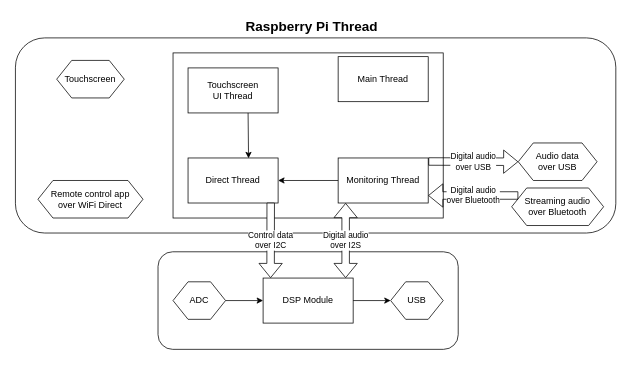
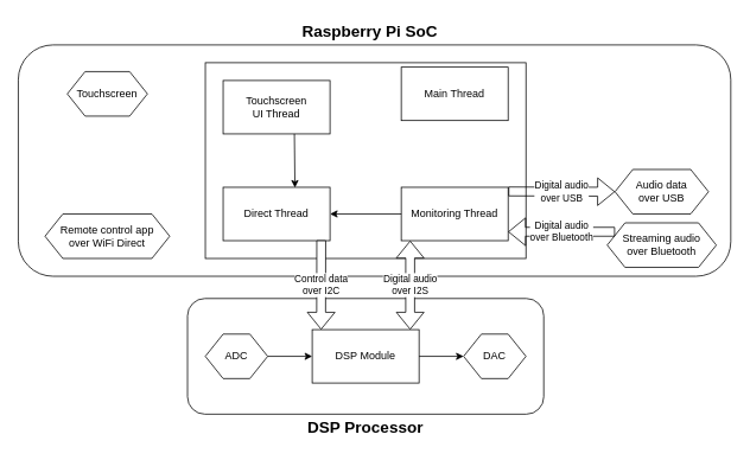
  <mxCell id="0" />
  <mxCell id="1" parent="0" />
  <mxCell id="2" value="" style="rounded=1;whiteSpace=wrap;html=1;" vertex="1" parent="1"><mxGeometry x="20" y="50" width="800" height="260" as="geometry" /></mxCell>
  <mxCell id="3" value="" style="rounded=0;whiteSpace=wrap;html=1;" vertex="1" parent="1"><mxGeometry x="230" y="70" width="360" height="220" as="geometry" /></mxCell>
  <mxCell id="4" value="" style="rounded=1;whiteSpace=wrap;html=1;" vertex="1" parent="1"><mxGeometry x="210" y="335" width="400" height="130" as="geometry" /></mxCell>
  <mxCell id="5" value="DSP Module" style="rounded=0;whiteSpace=wrap;html=1;" vertex="1" parent="1"><mxGeometry x="350" y="370" width="120" height="60" as="geometry" /></mxCell>
- <mxCell id="6" value="USB" style="shape=hexagon;perimeter=hexagonPerimeter2;whiteSpace=wrap;html=1;fixedSize=1;" vertex="1" parent="1"><mxGeometry x="520" y="375" width="70" height="50" as="geometry" /></mxCell>
+ <mxCell id="6" value="DAC" style="shape=hexagon;perimeter=hexagonPerimeter2;whiteSpace=wrap;html=1;fixedSize=1;" vertex="1" parent="1"><mxGeometry x="520" y="375" width="70" height="50" as="geometry" /></mxCell>
  <mxCell id="7" value="Monitoring Thread" style="rounded=0;whiteSpace=wrap;html=1;" vertex="1" parent="1"><mxGeometry x="450" y="210" width="120" height="60" as="geometry" /></mxCell>
  <mxCell id="8" value="Direct Thread" style="rounded=0;whiteSpace=wrap;html=1;" vertex="1" parent="1"><mxGeometry x="250" y="210" width="120" height="60" as="geometry" /></mxCell>
  <mxCell id="9" value="&lt;div&gt;Touchscreen&lt;/div&gt;&lt;div&gt;UI Thread&lt;/div&gt;" style="rounded=0;whiteSpace=wrap;html=1;" vertex="1" parent="1"><mxGeometry x="250" y="90" width="120" height="60" as="geometry" /></mxCell>
  <mxCell id="10" value="Main Thread" style="rounded=0;whiteSpace=wrap;html=1;" vertex="1" parent="1"><mxGeometry x="450" y="75" width="120" height="60" as="geometry" /></mxCell>
  <mxCell id="11" value="" style="shape=flexArrow;endArrow=classic;html=1;rounded=0;" edge="1" parent="1" source="3"><mxGeometry width="50" height="50" relative="1" as="geometry"><mxPoint x="365" y="340" as="sourcePoint" /><mxPoint x="415" y="290" as="targetPoint" /></mxGeometry></mxCell>
  <mxCell id="12" value="" style="shape=flexArrow;endArrow=classic;html=1;rounded=0;" edge="1" parent="1" source="3"><mxGeometry width="50" height="50" relative="1" as="geometry"><mxPoint x="360" y="340" as="sourcePoint" /><mxPoint x="410" y="290" as="targetPoint" /></mxGeometry></mxCell>
  <mxCell id="13" value="Control data&lt;br&gt;over I2C" style="shape=flexArrow;endArrow=classic;html=1;rounded=0;fillColor=#FFFFFF;exitX=0.918;exitY=0.993;exitDx=0;exitDy=0;exitPerimeter=0;" edge="1" parent="1" source="8"><mxGeometry width="50" height="50" relative="1" as="geometry"><mxPoint x="360" y="270" as="sourcePoint" /><mxPoint x="360" y="370" as="targetPoint" /></mxGeometry></mxCell>
  <mxCell id="14" value="Audio data&lt;div&gt;over USB&lt;/div&gt;" style="shape=hexagon;perimeter=hexagonPerimeter2;whiteSpace=wrap;html=1;fixedSize=1;" vertex="1" parent="1"><mxGeometry x="690" y="190" width="105" height="50" as="geometry" /></mxCell>
  <mxCell id="15" value="Touchscreen" style="shape=hexagon;perimeter=hexagonPerimeter2;whiteSpace=wrap;html=1;fixedSize=1;" vertex="1" parent="1"><mxGeometry x="75" y="80" width="90" height="50" as="geometry" /></mxCell>
  <mxCell id="16" value="" style="endArrow=classic;html=1;rounded=0;" edge="1" parent="1" source="23"><mxGeometry width="50" height="50" relative="1" as="geometry"><mxPoint x="270" y="400" as="sourcePoint" /><mxPoint x="350" y="400" as="targetPoint" /></mxGeometry></mxCell>
  <mxCell id="17" value="" style="endArrow=classic;html=1;rounded=0;entryX=0;entryY=0.5;entryDx=0;entryDy=0;" edge="1" parent="1" target="6"><mxGeometry width="50" height="50" relative="1" as="geometry"><mxPoint x="470" y="400" as="sourcePoint" /><mxPoint x="500" y="360" as="targetPoint" /></mxGeometry></mxCell>
  <mxCell id="18" value="Remote control app&lt;div&gt;over WiFi Direct&lt;/div&gt;" style="shape=hexagon;perimeter=hexagonPerimeter2;whiteSpace=wrap;html=1;fixedSize=1;" vertex="1" parent="1"><mxGeometry x="50" y="240" width="140" height="50" as="geometry" /></mxCell>
  <mxCell id="19" value="Digital audio&lt;br&gt;over USB" style="shape=flexArrow;endArrow=classic;html=1;rounded=0;entryX=0;entryY=0.5;entryDx=0;entryDy=0;exitX=1.002;exitY=0.078;exitDx=0;exitDy=0;exitPerimeter=0;" edge="1" parent="1" source="7" target="14"><mxGeometry width="50" height="50" relative="1" as="geometry"><mxPoint x="570" y="240" as="sourcePoint" /><mxPoint x="620" y="190" as="targetPoint" /></mxGeometry></mxCell>
  <mxCell id="20" value="" style="endArrow=classic;html=1;rounded=0;entryX=1;entryY=0.75;entryDx=0;entryDy=0;exitX=0;exitY=0.75;exitDx=0;exitDy=0;" edge="1" parent="1"><mxGeometry width="50" height="50" relative="1" as="geometry"><mxPoint x="450" y="240" as="sourcePoint" /><mxPoint x="370" y="240" as="targetPoint" /></mxGeometry></mxCell>
  <mxCell id="21" value="Digital audio&lt;br&gt;over I2S" style="shape=flexArrow;endArrow=classic;startArrow=classic;html=1;rounded=0;fillColor=#FFFFFF;" edge="1" parent="1"><mxGeometry width="100" height="100" relative="1" as="geometry"><mxPoint x="460" y="370" as="sourcePoint" /><mxPoint x="460" y="270" as="targetPoint" /></mxGeometry></mxCell>
  <mxCell id="22" value="" style="endArrow=classic;html=1;rounded=0;" edge="1" parent="1" target="23"><mxGeometry width="50" height="50" relative="1" as="geometry"><mxPoint x="270" y="400" as="sourcePoint" /><mxPoint x="350" y="400" as="targetPoint" /></mxGeometry></mxCell>
  <mxCell id="23" value="ADC" style="shape=hexagon;perimeter=hexagonPerimeter2;whiteSpace=wrap;html=1;fixedSize=1;" vertex="1" parent="1"><mxGeometry x="230" y="375" width="70" height="50" as="geometry" /></mxCell>
  <mxCell id="24" value="Streaming audio&lt;div&gt;over Bluetooth&lt;/div&gt;" style="shape=hexagon;perimeter=hexagonPerimeter2;whiteSpace=wrap;html=1;fixedSize=1;" vertex="1" parent="1"><mxGeometry x="681.25" y="250" width="122.5" height="50" as="geometry" /></mxCell>
  <mxCell id="25" value="Digital audio&lt;br&gt;over Bluetooth" style="shape=flexArrow;endArrow=classic;html=1;rounded=0;entryX=1;entryY=0.75;entryDx=0;entryDy=0;" edge="1" parent="1"><mxGeometry width="50" height="50" relative="1" as="geometry"><mxPoint x="690" y="260" as="sourcePoint" /><mxPoint x="570" y="260" as="targetPoint" /><mxPoint as="offset" /></mxGeometry></mxCell>
  <mxCell id="26" value="" style="endArrow=classic;html=1;rounded=0;entryX=0.672;entryY=0.007;entryDx=0;entryDy=0;entryPerimeter=0;" edge="1" parent="1" target="8"><mxGeometry width="50" height="50" relative="1" as="geometry"><mxPoint x="330" y="150" as="sourcePoint" /><mxPoint x="380" y="100" as="targetPoint" /></mxGeometry></mxCell>
- <mxCell id="27" value="&lt;h2&gt;Raspberry Pi Thread&lt;/h2&gt;" style="text;html=1;align=center;verticalAlign=middle;whiteSpace=wrap;rounded=0;" vertex="1" parent="1"><mxGeometry x="325" y="20" width="180" height="30" as="geometry" /></mxCell>
+ <mxCell id="27" value="&lt;h2&gt;Raspberry Pi SoC&lt;/h2&gt;" style="text;html=1;align=center;verticalAlign=middle;whiteSpace=wrap;rounded=0;" vertex="1" parent="1"><mxGeometry x="325" y="20" width="180" height="30" as="geometry" /></mxCell>
+ <mxCell id="28" value="&lt;h2&gt;DSP Processor&lt;/h2&gt;" style="text;html=1;align=center;verticalAlign=middle;whiteSpace=wrap;rounded=0;" vertex="1" parent="1"><mxGeometry x="335" y="465" width="150" height="30" as="geometry" /></mxCell>
